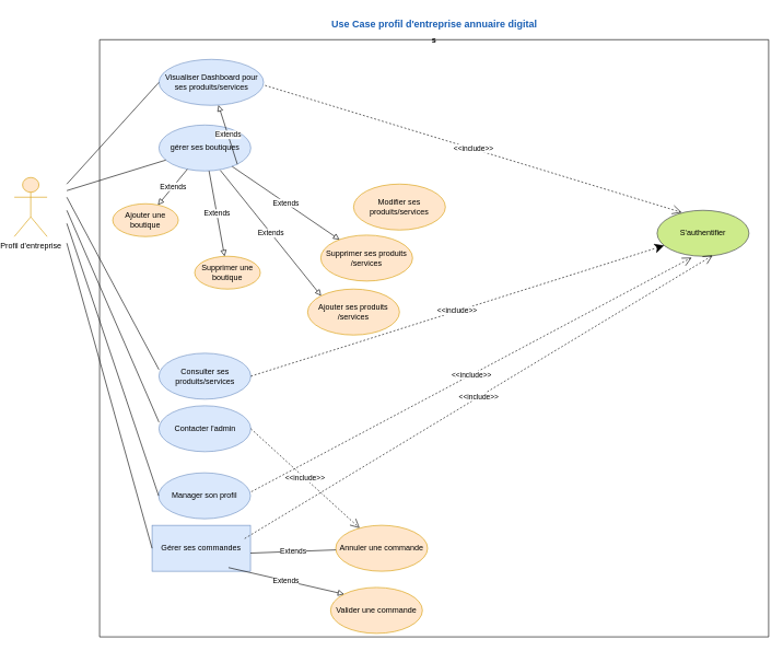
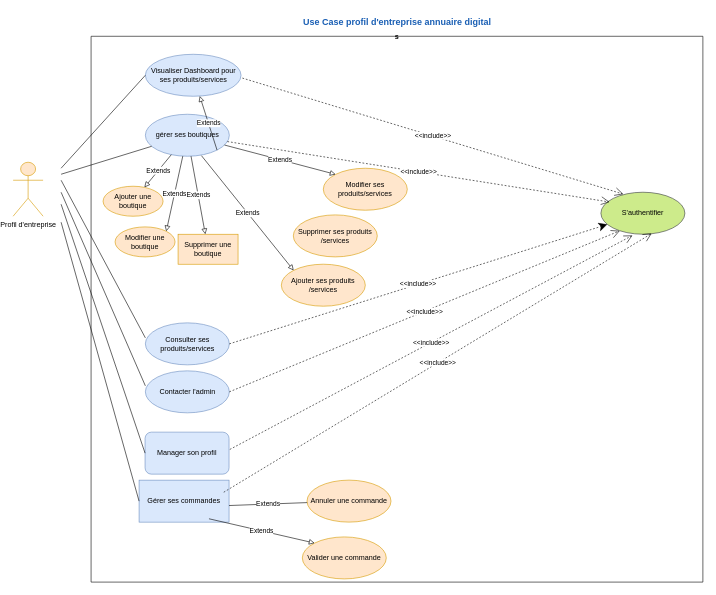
  <mxCell id="0" />
  <mxCell id="1" parent="0" />
  <mxCell id="2" value="s" style="swimlane;startSize=0;" parent="1" vertex="1"><mxGeometry x="150" width="1020" height="910" as="geometry" y="60"><mxRectangle x="190" width="50" height="40" as="alternateBounds" /></mxGeometry></mxCell>
  <mxCell id="3" value="S'authentifier" style="ellipse;whiteSpace=wrap;html=1;fillColor=#cdeb8b;strokeColor=#36393d;" parent="2" vertex="1"><mxGeometry x="850" y="260" width="140" height="70" as="geometry" /></mxCell>
  <mxCell id="4" value="gérer ses boutiques" style="ellipse;whiteSpace=wrap;html=1;fillColor=#dae8fc;strokeColor=#6c8ebf;" parent="2" vertex="1"><mxGeometry x="90.5" y="130" width="140" height="70" as="geometry" /></mxCell>
  <mxCell id="5" value="Modifier ses produits/services" style="ellipse;whiteSpace=wrap;html=1;fillColor=#ffe6cc;strokeColor=#d79b00;" parent="2" vertex="1"><mxGeometry x="387.17" y="220" width="140" height="70" as="geometry" /></mxCell>
  <mxCell id="6" value="&lt;div&gt;Supprimer ses produits&lt;/div&gt;/services" style="ellipse;whiteSpace=wrap;html=1;fillColor=#ffe6cc;strokeColor=#d79b00;" parent="2" vertex="1"><mxGeometry x="337.17" y="297.8" width="140" height="70" as="geometry" /></mxCell>
  <mxCell id="7" value="Consulter ses produits/services" style="ellipse;whiteSpace=wrap;html=1;fillColor=#dae8fc;strokeColor=#6c8ebf;" parent="2" vertex="1"><mxGeometry x="90.5" y="477.79" width="140" height="70" as="geometry" /></mxCell>
  <mxCell id="8" value="Contacter l'admin" style="ellipse;whiteSpace=wrap;html=1;fillColor=#dae8fc;strokeColor=#6c8ebf;" parent="2" vertex="1"><mxGeometry x="90.5" y="557.79" width="140" height="70" as="geometry" /></mxCell>
  <mxCell id="9" value="" style="endArrow=none;html=1;rounded=0;entryX=0;entryY=0.5;entryDx=0;entryDy=0;" parent="2" edge="1"><mxGeometry relative="1" as="geometry"><mxPoint x="-50" y="240" as="sourcePoint" /><mxPoint x="90.5" y="502.8" as="targetPoint" /></mxGeometry></mxCell>
  <mxCell id="10" value="" style="endArrow=none;html=1;rounded=0;entryX=0;entryY=0.5;entryDx=0;entryDy=0;" parent="2" edge="1"><mxGeometry relative="1" as="geometry"><mxPoint x="-50" y="260" as="sourcePoint" /><mxPoint x="90.5" y="582.8" as="targetPoint" /></mxGeometry></mxCell>
- <mxCell id="12" value="&amp;lt;&amp;lt;include&amp;gt;&amp;gt;" style="endArrow=open;endSize=12;dashed=1;html=1;rounded=0;exitX=1;exitY=0.5;exitDx=0;exitDy=0;" parent="2" source="8" target="30" edge="1"><mxGeometry width="160" relative="1" as="geometry"><mxPoint x="240" y="808" as="sourcePoint" /><mxPoint x="490" y="227" as="targetPoint" /></mxGeometry></mxCell>
+ <mxCell id="11" value="&amp;lt;&amp;lt;include&amp;gt;&amp;gt;" style="endArrow=open;endSize=12;dashed=1;html=1;rounded=0;entryX=0.103;entryY=0.233;entryDx=0;entryDy=0;entryPerimeter=0;" parent="2" source="4" target="3" edge="1"><mxGeometry width="160" relative="1" as="geometry"><mxPoint x="270" y="182" as="sourcePoint" /><mxPoint x="435" y="150" as="targetPoint" /></mxGeometry></mxCell>
+ <mxCell id="12" value="&amp;lt;&amp;lt;include&amp;gt;&amp;gt;" style="endArrow=open;endSize=12;dashed=1;html=1;rounded=0;exitX=1;exitY=0.5;exitDx=0;exitDy=0;entryX=0.224;entryY=0.92;entryDx=0;entryDy=0;entryPerimeter=0;" parent="2" source="8" target="3" edge="1"><mxGeometry width="160" relative="1" as="geometry"><mxPoint x="240" y="808" as="sourcePoint" /><mxPoint x="490" y="227" as="targetPoint" /></mxGeometry></mxCell>
  <mxCell id="13" value="" style="endArrow=none;html=1;rounded=0;" parent="2" target="4" edge="1"><mxGeometry relative="1" as="geometry"><mxPoint x="-50" y="230" as="sourcePoint" /><mxPoint x="118" y="118" as="targetPoint" /></mxGeometry></mxCell>
  <mxCell id="14" value="&amp;lt;&amp;lt;include&amp;gt;&amp;gt;" style="endArrow=classic;endSize=12;dashed=1;html=1;rounded=0;exitX=1;exitY=0.5;exitDx=0;exitDy=0;" parent="2" source="7" target="3" edge="1"><mxGeometry width="160" relative="1" as="geometry"><mxPoint x="241" y="573" as="sourcePoint" /><mxPoint x="450" y="228" as="targetPoint" /></mxGeometry></mxCell>
- <mxCell id="15" value="Manager son profil" style="ellipse;whiteSpace=wrap;html=1;fillColor=#dae8fc;strokeColor=#6c8ebf;" parent="2" vertex="1"><mxGeometry x="90" y="660" width="140" height="70" as="geometry" /></mxCell>
+ <mxCell id="15" value="Manager son profil" style="whiteSpace=wrap;html=1;fillColor=#dae8fc;strokeColor=#6c8ebf;rounded=1;" parent="2" vertex="1"><mxGeometry x="90" y="660" width="140" height="70" as="geometry" /></mxCell>
  <mxCell id="16" value="" style="endArrow=none;html=1;rounded=0;entryX=0;entryY=0.5;entryDx=0;entryDy=0;" parent="2" target="15" edge="1"><mxGeometry relative="1" as="geometry"><mxPoint x="-50" y="280" as="sourcePoint" /><mxPoint x="100" y="615.01" as="targetPoint" /></mxGeometry></mxCell>
  <mxCell id="17" value="Gérer ses commandes" style="whiteSpace=wrap;html=1;fillColor=#dae8fc;strokeColor=#6c8ebf;rounded=0;" parent="2" vertex="1"><mxGeometry x="80" y="740" width="150" height="70" as="geometry" /></mxCell>
  <mxCell id="18" value="&amp;lt;&amp;lt;include&amp;gt;&amp;gt;" style="endArrow=open;endSize=12;dashed=1;html=1;rounded=0;exitX=0.941;exitY=0.288;exitDx=0;exitDy=0;exitPerimeter=0;entryX=0.604;entryY=0.983;entryDx=0;entryDy=0;entryPerimeter=0;" parent="2" source="17" target="3" edge="1"><mxGeometry width="160" relative="1" as="geometry"><mxPoint x="240" y="748.01" as="sourcePoint" /><mxPoint x="516" y="150" as="targetPoint" /></mxGeometry></mxCell>
  <mxCell id="19" value="&amp;lt;&amp;lt;include&amp;gt;&amp;gt;" style="endArrow=open;endSize=12;dashed=1;html=1;rounded=0;exitX=1.009;exitY=0.412;exitDx=0;exitDy=0;exitPerimeter=0;entryX=0.376;entryY=1.029;entryDx=0;entryDy=0;entryPerimeter=0;" parent="2" source="15" target="3" edge="1"><mxGeometry width="160" relative="1" as="geometry"><mxPoint x="240" y="748.01" as="sourcePoint" /><mxPoint x="505" y="168.01" as="targetPoint" /></mxGeometry></mxCell>
  <mxCell id="20" value="" style="endArrow=none;html=1;rounded=0;entryX=0;entryY=0.5;entryDx=0;entryDy=0;" parent="2" target="17" edge="1"><mxGeometry relative="1" as="geometry"><mxPoint x="-50" y="310" as="sourcePoint" /><mxPoint x="90" y="775.01" as="targetPoint" /></mxGeometry></mxCell>
  <mxCell id="21" value="Visualiser Dashboard pour ses produits/services" style="ellipse;whiteSpace=wrap;html=1;fillColor=#dae8fc;strokeColor=#6c8ebf;" parent="2" vertex="1"><mxGeometry x="90.5" y="30" width="159.5" height="70" as="geometry" /></mxCell>
  <mxCell id="22" value="" style="endArrow=none;html=1;rounded=0;entryX=0;entryY=0.5;entryDx=0;entryDy=0;" parent="2" target="21" edge="1"><mxGeometry relative="1" as="geometry"><mxPoint x="-50" y="220" as="sourcePoint" /><mxPoint x="101" y="153" as="targetPoint" /></mxGeometry></mxCell>
  <mxCell id="23" value="&amp;lt;&amp;lt;include&amp;gt;&amp;gt;" style="endArrow=open;endSize=12;dashed=1;html=1;rounded=0;entryX=0.267;entryY=0.045;entryDx=0;entryDy=0;entryPerimeter=0;exitX=1.014;exitY=0.567;exitDx=0;exitDy=0;exitPerimeter=0;" parent="2" source="21" target="3" edge="1"><mxGeometry width="160" relative="1" as="geometry"><mxPoint x="230.5" y="70" as="sourcePoint" /><mxPoint x="391.5" y="80" as="targetPoint" /></mxGeometry></mxCell>
- <mxCell id="24" value="Extends" style="endArrow=block;endSize=7;endFill=0;html=1;rounded=0;" parent="2" source="4" target="6" edge="1"><mxGeometry width="160" relative="1" as="geometry"><mxPoint x="255" y="130" as="sourcePoint" /><mxPoint x="415" y="130" as="targetPoint" /></mxGeometry></mxCell>
+ <mxCell id="24" value="Extends" style="endArrow=block;endSize=7;endFill=0;html=1;rounded=0;entryX=0;entryY=0;entryDx=0;entryDy=0;" parent="2" source="4" target="5" edge="1"><mxGeometry width="160" relative="1" as="geometry"><mxPoint x="255" y="130" as="sourcePoint" /><mxPoint x="415" y="130" as="targetPoint" /></mxGeometry></mxCell>
  <mxCell id="25" value="Extends" style="endArrow=block;endSize=7;endFill=0;html=1;rounded=0;exitX=1;exitY=1;exitDx=0;exitDy=0;" parent="2" source="4" target="21" edge="1"><mxGeometry width="160" relative="1" as="geometry"><mxPoint x="169" y="210" as="sourcePoint" /><mxPoint x="250" y="250" as="targetPoint" /></mxGeometry></mxCell>
  <mxCell id="26" value="&lt;div&gt;Ajouter ses produits&lt;/div&gt;/services" style="ellipse;whiteSpace=wrap;html=1;fillColor=#ffe6cc;strokeColor=#d79b00;" parent="2" vertex="1"><mxGeometry x="317.17" y="380" width="140" height="70" as="geometry" /></mxCell>
  <mxCell id="27" value="Extends" style="endArrow=block;endSize=7;endFill=0;html=1;rounded=0;entryX=0;entryY=0;entryDx=0;entryDy=0;exitX=0.668;exitY=0.986;exitDx=0;exitDy=0;exitPerimeter=0;" parent="2" source="4" target="26" edge="1"><mxGeometry width="160" relative="1" as="geometry"><mxPoint x="202" y="208" as="sourcePoint" /><mxPoint x="270" y="310" as="targetPoint" /></mxGeometry></mxCell>
  <mxCell id="28" value="&lt;div&gt;Valider une commande&lt;/div&gt;" style="ellipse;whiteSpace=wrap;html=1;fillColor=#ffe6cc;strokeColor=#d79b00;" parent="2" vertex="1"><mxGeometry x="352.17" y="834.69" width="140" height="70" as="geometry" /></mxCell>
  <mxCell id="29" value="Extends" style="endArrow=block;endSize=7;endFill=0;html=1;rounded=0;entryX=0;entryY=0;entryDx=0;entryDy=0;exitX=0.777;exitY=0.92;exitDx=0;exitDy=0;exitPerimeter=0;" parent="2" source="17" target="28" edge="1"><mxGeometry width="160" relative="1" as="geometry"><mxPoint x="187.82" y="770" as="sourcePoint" /><mxPoint x="422.17" y="764.69" as="targetPoint" /></mxGeometry></mxCell>
  <mxCell id="30" value="&lt;div&gt;Annuler une commande&lt;/div&gt;" style="ellipse;whiteSpace=wrap;html=1;fillColor=#ffe6cc;strokeColor=#d79b00;" parent="2" vertex="1"><mxGeometry x="360.0" y="740" width="140" height="70" as="geometry" /></mxCell>
  <mxCell id="31" value="Extends" style="endArrow=none;endSize=7;endFill=0;html=1;rounded=0;exitX=1;exitY=0.605;exitDx=0;exitDy=0;exitPerimeter=0;" parent="2" source="17" target="30" edge="1"><mxGeometry width="160" relative="1" as="geometry"><mxPoint x="220" y="790" as="sourcePoint" /><mxPoint x="403" y="825" as="targetPoint" /></mxGeometry></mxCell>
  <mxCell id="32" value="&lt;b&gt;&lt;font style=&quot;font-size: 15px;&quot; color=&quot;#1a5fb4&quot;&gt;Use Case profil d'entreprise annuaire digital&lt;br&gt;&lt;/font&gt;&lt;/b&gt;" style="text;html=1;align=center;verticalAlign=middle;resizable=0;points=[];autosize=1;strokeColor=none;fillColor=none;" parent="2" vertex="1"><mxGeometry x="340" y="-40" width="340" height="30" as="geometry" /></mxCell>
  <mxCell id="33" value="Profil d'entreprise" style="shape=umlActor;verticalLabelPosition=bottom;verticalAlign=top;html=1;outlineConnect=0;fillColor=#ffe6cc;strokeColor=#d79b00;" parent="2" vertex="1"><mxGeometry x="-130" y="210" width="50" height="90" as="geometry" /></mxCell>
  <mxCell id="34" value="&lt;div&gt;Ajouter une boutique&lt;br&gt;&lt;/div&gt;" style="ellipse;whiteSpace=wrap;html=1;fillColor=#ffe6cc;strokeColor=#d79b00;" vertex="1" parent="2"><mxGeometry x="20" y="250" width="100" height="50" as="geometry" /></mxCell>
- <mxCell id="35" value="&lt;div&gt;Supprimer une boutique&lt;br&gt;&lt;/div&gt;" style="ellipse;whiteSpace=wrap;html=1;fillColor=#ffe6cc;strokeColor=#d79b00;" vertex="1" parent="2"><mxGeometry x="145" y="330" width="100" height="50" as="geometry" /></mxCell>
+ <mxCell id="35" value="&lt;div&gt;Supprimer une boutique&lt;br&gt;&lt;/div&gt;" style="whiteSpace=wrap;html=1;fillColor=#ffe6cc;strokeColor=#d79b00;rounded=0;" vertex="1" parent="2"><mxGeometry x="145" y="330" width="100" height="50" as="geometry" /></mxCell>
+ <mxCell id="36" value="&lt;div&gt;Modifier une boutique&lt;br&gt;&lt;/div&gt;" style="ellipse;whiteSpace=wrap;html=1;fillColor=#ffe6cc;strokeColor=#d79b00;" vertex="1" parent="2"><mxGeometry x="40" y="317.8" width="100" height="50" as="geometry" /></mxCell>
  <mxCell id="37" value="Extends" style="endArrow=block;endSize=7;endFill=0;html=1;rounded=0;" edge="1" parent="2" source="4" target="35"><mxGeometry width="160" relative="1" as="geometry"><mxPoint x="171" y="210" as="sourcePoint" /><mxPoint x="348" y="400" as="targetPoint" /></mxGeometry></mxCell>
  <mxCell id="38" value="Extends" style="endArrow=block;endSize=7;endFill=0;html=1;rounded=0;" edge="1" parent="2" source="4" target="34"><mxGeometry width="160" relative="1" as="geometry"><mxPoint x="121" y="187.8" as="sourcePoint" /><mxPoint x="145" y="317.8" as="targetPoint" /></mxGeometry></mxCell>
+ <mxCell id="39" value="Extends" style="endArrow=block;endSize=7;endFill=0;html=1;rounded=0;entryX=1;entryY=0;entryDx=0;entryDy=0;" edge="1" parent="2" source="4" target="36"><mxGeometry width="160" relative="1" as="geometry"><mxPoint x="177" y="210" as="sourcePoint" /><mxPoint x="201" y="340" as="targetPoint" /></mxGeometry></mxCell>
